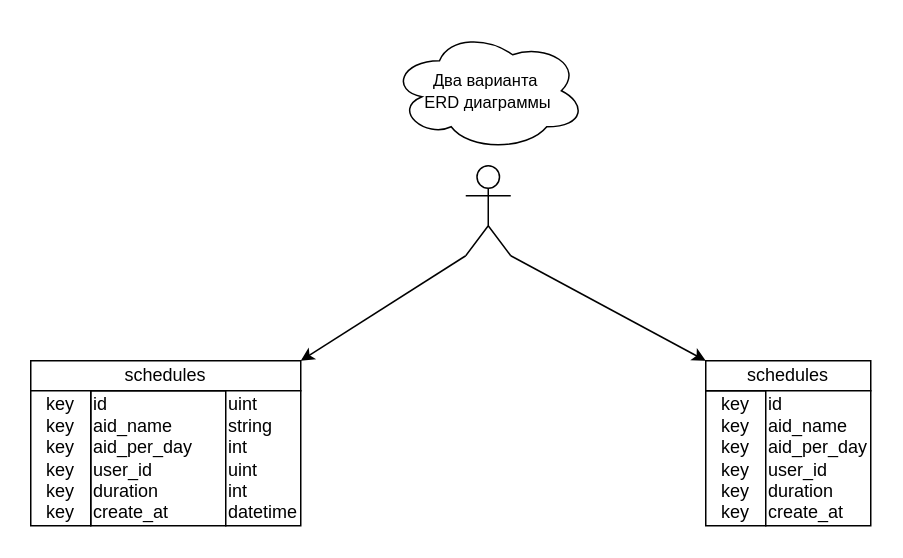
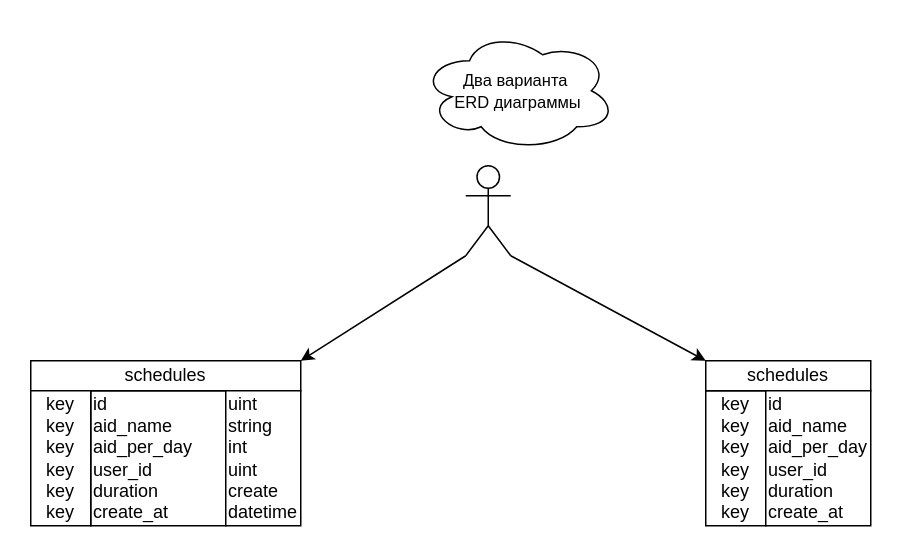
  <mxCell id="0" />
  <mxCell id="1" parent="0" />
  <mxCell id="2" value="&lt;div&gt;&lt;br&gt;&lt;/div&gt;&lt;div&gt;&lt;br&gt;&lt;/div&gt;" style="shape=umlActor;verticalLabelPosition=bottom;verticalAlign=top;html=1;outlineConnect=0;strokeColor=default;align=center;fontFamily=Helvetica;fontSize=12;fontColor=default;fontStyle=0;fillColor=none;" vertex="1" parent="1"><mxGeometry x="310" y="110" width="30" height="60" as="geometry" /></mxCell>
  <mxCell id="3" value="" style="endArrow=classic;html=1;fontFamily=Helvetica;fontSize=12;fontColor=default;fontStyle=0;entryX=1;entryY=0;entryDx=0;entryDy=0;" edge="1" parent="1" target="8"><mxGeometry width="50" height="50" relative="1" as="geometry"><mxPoint x="310" y="170" as="sourcePoint" /><mxPoint x="260" y="210" as="targetPoint" /></mxGeometry></mxCell>
  <mxCell id="4" value="" style="endArrow=classic;html=1;fontFamily=Helvetica;fontSize=12;fontColor=default;fontStyle=0;entryX=0;entryY=0;entryDx=0;entryDy=0;" edge="1" parent="1" target="13"><mxGeometry width="50" height="50" relative="1" as="geometry"><mxPoint x="340" y="170" as="sourcePoint" /><mxPoint x="390" y="210" as="targetPoint" /></mxGeometry></mxCell>
- <mxCell id="5" value="&lt;font style=&quot;font-size: 11px;&quot;&gt;Два варианта&amp;nbsp;&lt;/font&gt;&lt;div&gt;&lt;font style=&quot;font-size: 11px;&quot;&gt;ERD диаграммы&lt;/font&gt;&lt;/div&gt;" style="ellipse;shape=cloud;whiteSpace=wrap;html=1;strokeColor=default;align=center;verticalAlign=middle;fontFamily=Helvetica;fontSize=12;fontColor=default;fontStyle=0;fillColor=none;" vertex="1" parent="1"><mxGeometry x="260" y="20" width="130" height="80" as="geometry" /></mxCell>
+ <mxCell id="5" value="&lt;font style=&quot;font-size: 11px;&quot;&gt;Два варианта&amp;nbsp;&lt;/font&gt;&lt;div&gt;&lt;font style=&quot;font-size: 11px;&quot;&gt;ERD диаграммы&lt;/font&gt;&lt;/div&gt;" style="ellipse;shape=cloud;whiteSpace=wrap;html=1;strokeColor=default;align=center;verticalAlign=middle;fontFamily=Helvetica;fontSize=12;fontColor=default;fontStyle=0;fillColor=none;" vertex="1" parent="1"><mxGeometry x="280" y="20" width="130" height="80" as="geometry" /></mxCell>
  <mxCell id="6" value="" style="group" vertex="1" connectable="0" parent="1"><mxGeometry x="20" y="240" width="180" height="110" as="geometry" /></mxCell>
  <mxCell id="7" value="id&lt;div&gt;aid_name&lt;/div&gt;&lt;div&gt;aid_per_day&lt;/div&gt;&lt;div&gt;user_id&lt;/div&gt;&lt;div&gt;duration&lt;/div&gt;&lt;div&gt;create_at&lt;/div&gt;" style="whiteSpace=wrap;html=1;aspect=fixed;align=left;" vertex="1" parent="6"><mxGeometry x="40" y="20" width="90" height="90" as="geometry" /></mxCell>
  <mxCell id="8" value="schedules" style="rounded=0;whiteSpace=wrap;html=1;" vertex="1" parent="6"><mxGeometry width="180" height="20" as="geometry" /></mxCell>
- <mxCell id="9" value="&lt;span style=&quot;color: rgb(0, 0, 0);&quot;&gt;uint&lt;/span&gt;&lt;div&gt;string&lt;/div&gt;&lt;div&gt;int&lt;/div&gt;&lt;div style=&quot;&quot;&gt;uint&lt;/div&gt;&lt;div style=&quot;&quot;&gt;int&lt;/div&gt;&lt;div&gt;datetime&lt;/div&gt;" style="rounded=0;whiteSpace=wrap;html=1;align=left;verticalAlign=middle;fontFamily=Helvetica;fontSize=12;fontStyle=0;" vertex="1" parent="6"><mxGeometry x="130" y="20" width="50" height="90" as="geometry" /></mxCell>
+ <mxCell id="9" value="&lt;span style=&quot;color: rgb(0, 0, 0);&quot;&gt;uint&lt;/span&gt;&lt;div&gt;string&lt;/div&gt;&lt;div&gt;int&lt;/div&gt;&lt;div style=&quot;&quot;&gt;uint&lt;/div&gt;&lt;div style=&quot;&quot;&gt;create&lt;/div&gt;&lt;div&gt;datetime&lt;/div&gt;" style="rounded=0;whiteSpace=wrap;html=1;align=left;verticalAlign=middle;fontFamily=Helvetica;fontSize=12;fontStyle=0;" vertex="1" parent="6"><mxGeometry x="130" y="20" width="50" height="90" as="geometry" /></mxCell>
  <mxCell id="10" value="key&lt;div&gt;key&lt;/div&gt;&lt;div&gt;key&lt;/div&gt;&lt;div&gt;key&lt;/div&gt;&lt;div&gt;key&lt;/div&gt;&lt;div&gt;key&lt;/div&gt;" style="rounded=0;whiteSpace=wrap;html=1;align=center;verticalAlign=middle;fontFamily=Helvetica;fontSize=12;fontStyle=0;strokeColor=#000000;gradientColor=none;fillColor=default;" vertex="1" parent="6"><mxGeometry y="20" width="40" height="90" as="geometry" /></mxCell>
  <mxCell id="11" value="" style="group" vertex="1" connectable="0" parent="1"><mxGeometry x="470" y="240" width="110" height="110" as="geometry" /></mxCell>
  <mxCell id="12" value="key&lt;div&gt;key&lt;/div&gt;&lt;div&gt;key&lt;/div&gt;&lt;div&gt;key&lt;/div&gt;&lt;div&gt;key&lt;/div&gt;&lt;div&gt;key&lt;/div&gt;" style="rounded=0;whiteSpace=wrap;html=1;align=center;verticalAlign=middle;fontFamily=Helvetica;fontSize=12;fontStyle=0;strokeColor=#000000;gradientColor=none;fillColor=default;" vertex="1" parent="11"><mxGeometry y="20" width="40" height="90" as="geometry" /></mxCell>
  <mxCell id="13" value="schedules" style="rounded=0;whiteSpace=wrap;html=1;shadow=0;glass=0;" vertex="1" parent="11"><mxGeometry width="110" height="20" as="geometry" /></mxCell>
  <mxCell id="14" value="&lt;span style=&quot;color: rgb(0, 0, 0);&quot;&gt;id&lt;/span&gt;&lt;div style=&quot;&quot;&gt;aid_name&lt;/div&gt;&lt;div style=&quot;&quot;&gt;aid_per_day&lt;/div&gt;&lt;div style=&quot;&quot;&gt;user_id&lt;/div&gt;&lt;div style=&quot;&quot;&gt;duration&lt;/div&gt;&lt;div style=&quot;&quot;&gt;create_at&lt;/div&gt;" style="rounded=0;whiteSpace=wrap;html=1;align=left;verticalAlign=middle;fontFamily=Helvetica;fontSize=12;fontStyle=0;" vertex="1" parent="11"><mxGeometry x="40" y="20" width="70" height="90" as="geometry" /></mxCell>
